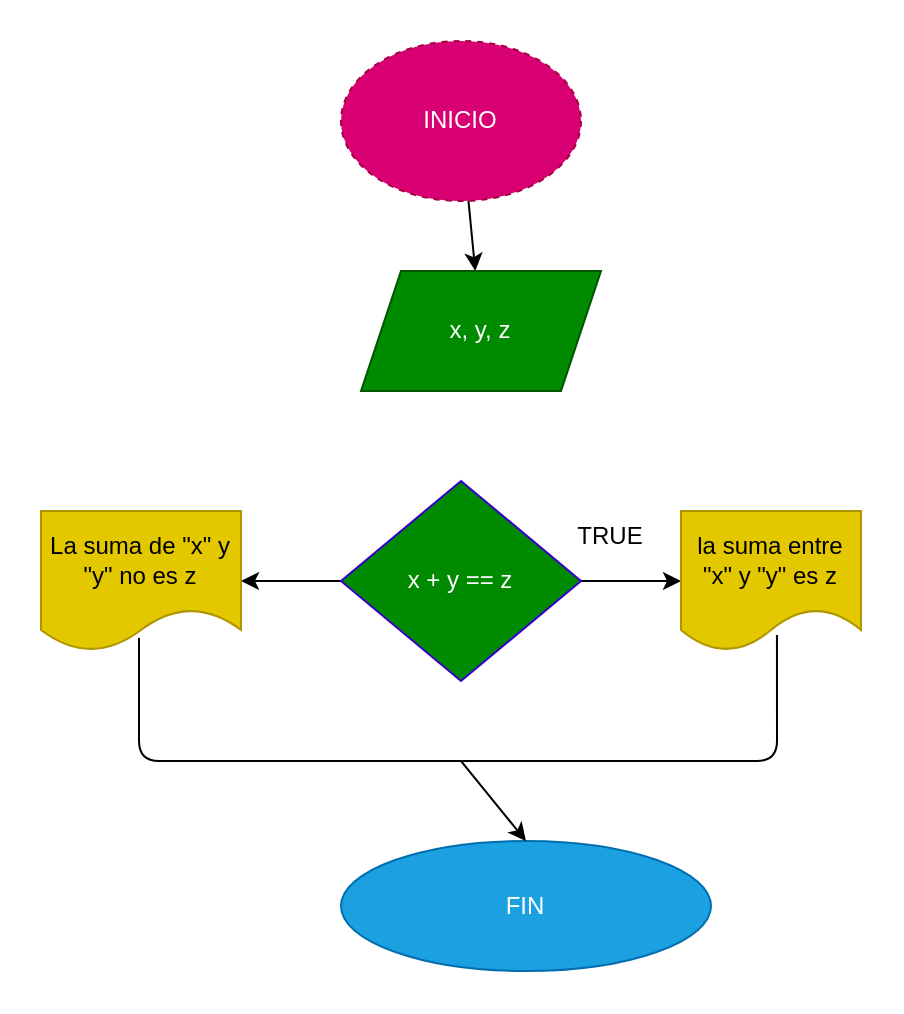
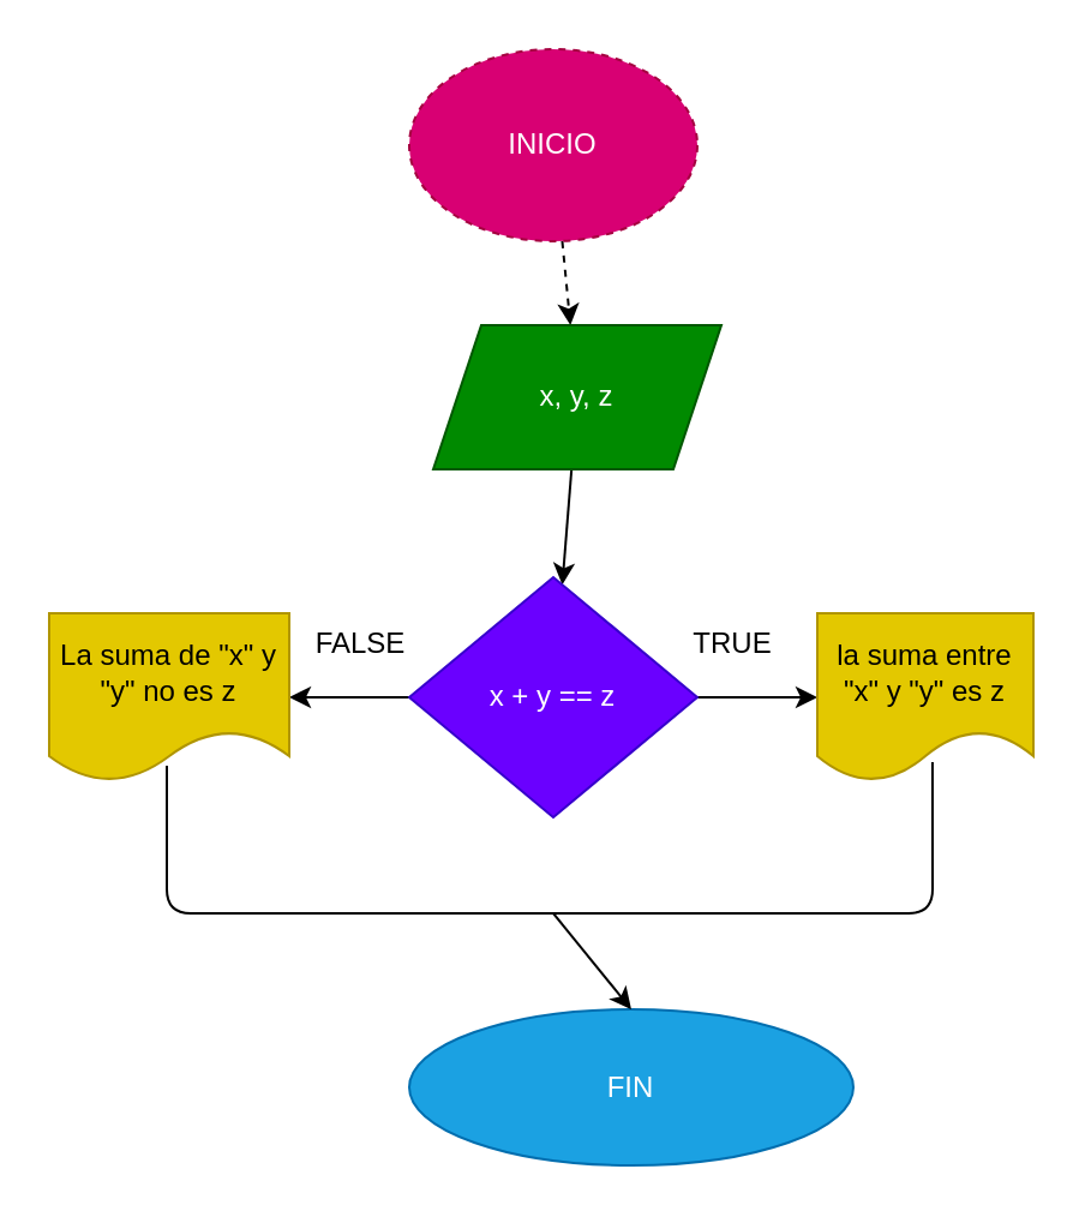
  <mxCell id="0" />
  <mxCell id="1" parent="0" />
- <mxCell id="2" value="" style="edgeStyle=none;html=1;" edge="1" parent="1" source="3" target="5"><mxGeometry relative="1" as="geometry" /></mxCell>
+ <mxCell id="2" value="" style="edgeStyle=none;html=1;dashed=1;" edge="1" parent="1" source="3" target="5"><mxGeometry relative="1" as="geometry" /></mxCell>
  <mxCell id="3" value="INICIO" style="ellipse;whiteSpace=wrap;html=1;fillColor=#d80073;fontColor=#ffffff;strokeColor=#A50040;dashed=1;" vertex="1" parent="1"><mxGeometry x="170" y="20" width="120" height="80" as="geometry" /></mxCell>
+ <mxCell id="4" value="" style="edgeStyle=none;html=1;" edge="1" parent="1" source="5" target="8"><mxGeometry relative="1" as="geometry" /></mxCell>
  <mxCell id="5" value="x, y, z" style="shape=parallelogram;perimeter=parallelogramPerimeter;whiteSpace=wrap;html=1;fixedSize=1;fillColor=#008a00;strokeColor=#005700;fontColor=#ffffff;" vertex="1" parent="1"><mxGeometry x="180" y="135" width="120" height="60" as="geometry" /></mxCell>
  <mxCell id="6" value="" style="edgeStyle=none;html=1;" edge="1" parent="1" source="8" target="9"><mxGeometry relative="1" as="geometry" /></mxCell>
  <mxCell id="7" value="" style="edgeStyle=none;html=1;" edge="1" parent="1" source="8" target="10"><mxGeometry relative="1" as="geometry" /></mxCell>
- <mxCell id="8" value="x + y == z" style="rhombus;whiteSpace=wrap;html=1;fillColor=#008a00;strokeColor=#3700CC;fontColor=#ffffff;" vertex="1" parent="1"><mxGeometry x="170" y="240" width="120" height="100" as="geometry" /></mxCell>
+ <mxCell id="8" value="x + y == z" style="rhombus;whiteSpace=wrap;html=1;fillColor=#6a00ff;strokeColor=#3700CC;fontColor=#ffffff;" vertex="1" parent="1"><mxGeometry x="170" y="240" width="120" height="100" as="geometry" /></mxCell>
  <mxCell id="9" value="la suma entre &quot;x&quot; y &quot;y&quot; es z" style="shape=document;whiteSpace=wrap;html=1;boundedLbl=1;fillColor=#e3c800;strokeColor=#B09500;fontColor=#000000;" vertex="1" parent="1"><mxGeometry x="340" y="255" width="90" height="70" as="geometry" /></mxCell>
  <mxCell id="10" value="La suma de &quot;x&quot; y &quot;y&quot; no es z" style="shape=document;whiteSpace=wrap;html=1;boundedLbl=1;fillColor=#e3c800;strokeColor=#B09500;fontColor=#000000;" vertex="1" parent="1"><mxGeometry x="20" y="255" width="100" height="70" as="geometry" /></mxCell>
  <mxCell id="11" value="TRUE" style="text;html=1;strokeColor=none;fillColor=none;align=center;verticalAlign=middle;whiteSpace=wrap;rounded=0;" vertex="1" parent="1"><mxGeometry x="280" y="255" width="50" height="25" as="geometry" /></mxCell>
+ <mxCell id="12" value="FALSE" style="text;html=1;strokeColor=none;fillColor=none;align=center;verticalAlign=middle;whiteSpace=wrap;rounded=0;" vertex="1" parent="1"><mxGeometry x="130" y="252.5" width="40" height="30" as="geometry" /></mxCell>
  <mxCell id="13" value="" style="endArrow=none;html=1;exitX=0.49;exitY=0.908;exitDx=0;exitDy=0;exitPerimeter=0;" edge="1" parent="1" source="10"><mxGeometry width="50" height="50" relative="1" as="geometry"><mxPoint x="200" y="350" as="sourcePoint" /><mxPoint x="230" y="380" as="targetPoint" /><Array as="points"><mxPoint x="69" y="380" /></Array></mxGeometry></mxCell>
  <mxCell id="14" value="" style="endArrow=none;html=1;exitX=0.533;exitY=0.886;exitDx=0;exitDy=0;exitPerimeter=0;" edge="1" parent="1" source="9"><mxGeometry width="50" height="50" relative="1" as="geometry"><mxPoint x="200" y="350" as="sourcePoint" /><mxPoint x="230" y="380" as="targetPoint" /><Array as="points"><mxPoint x="388" y="380" /></Array></mxGeometry></mxCell>
  <mxCell id="15" value="FIN" style="ellipse;whiteSpace=wrap;html=1;fillColor=#1ba1e2;fontColor=#ffffff;strokeColor=#006EAF;" vertex="1" parent="1"><mxGeometry x="170" y="420" width="185" height="65" as="geometry" /></mxCell>
  <mxCell id="16" value="" style="endArrow=classic;html=1;entryX=0.5;entryY=0;entryDx=0;entryDy=0;" edge="1" parent="1" target="15"><mxGeometry width="50" height="50" relative="1" as="geometry"><mxPoint x="230" y="380" as="sourcePoint" /><mxPoint x="250" y="300" as="targetPoint" /></mxGeometry></mxCell>
